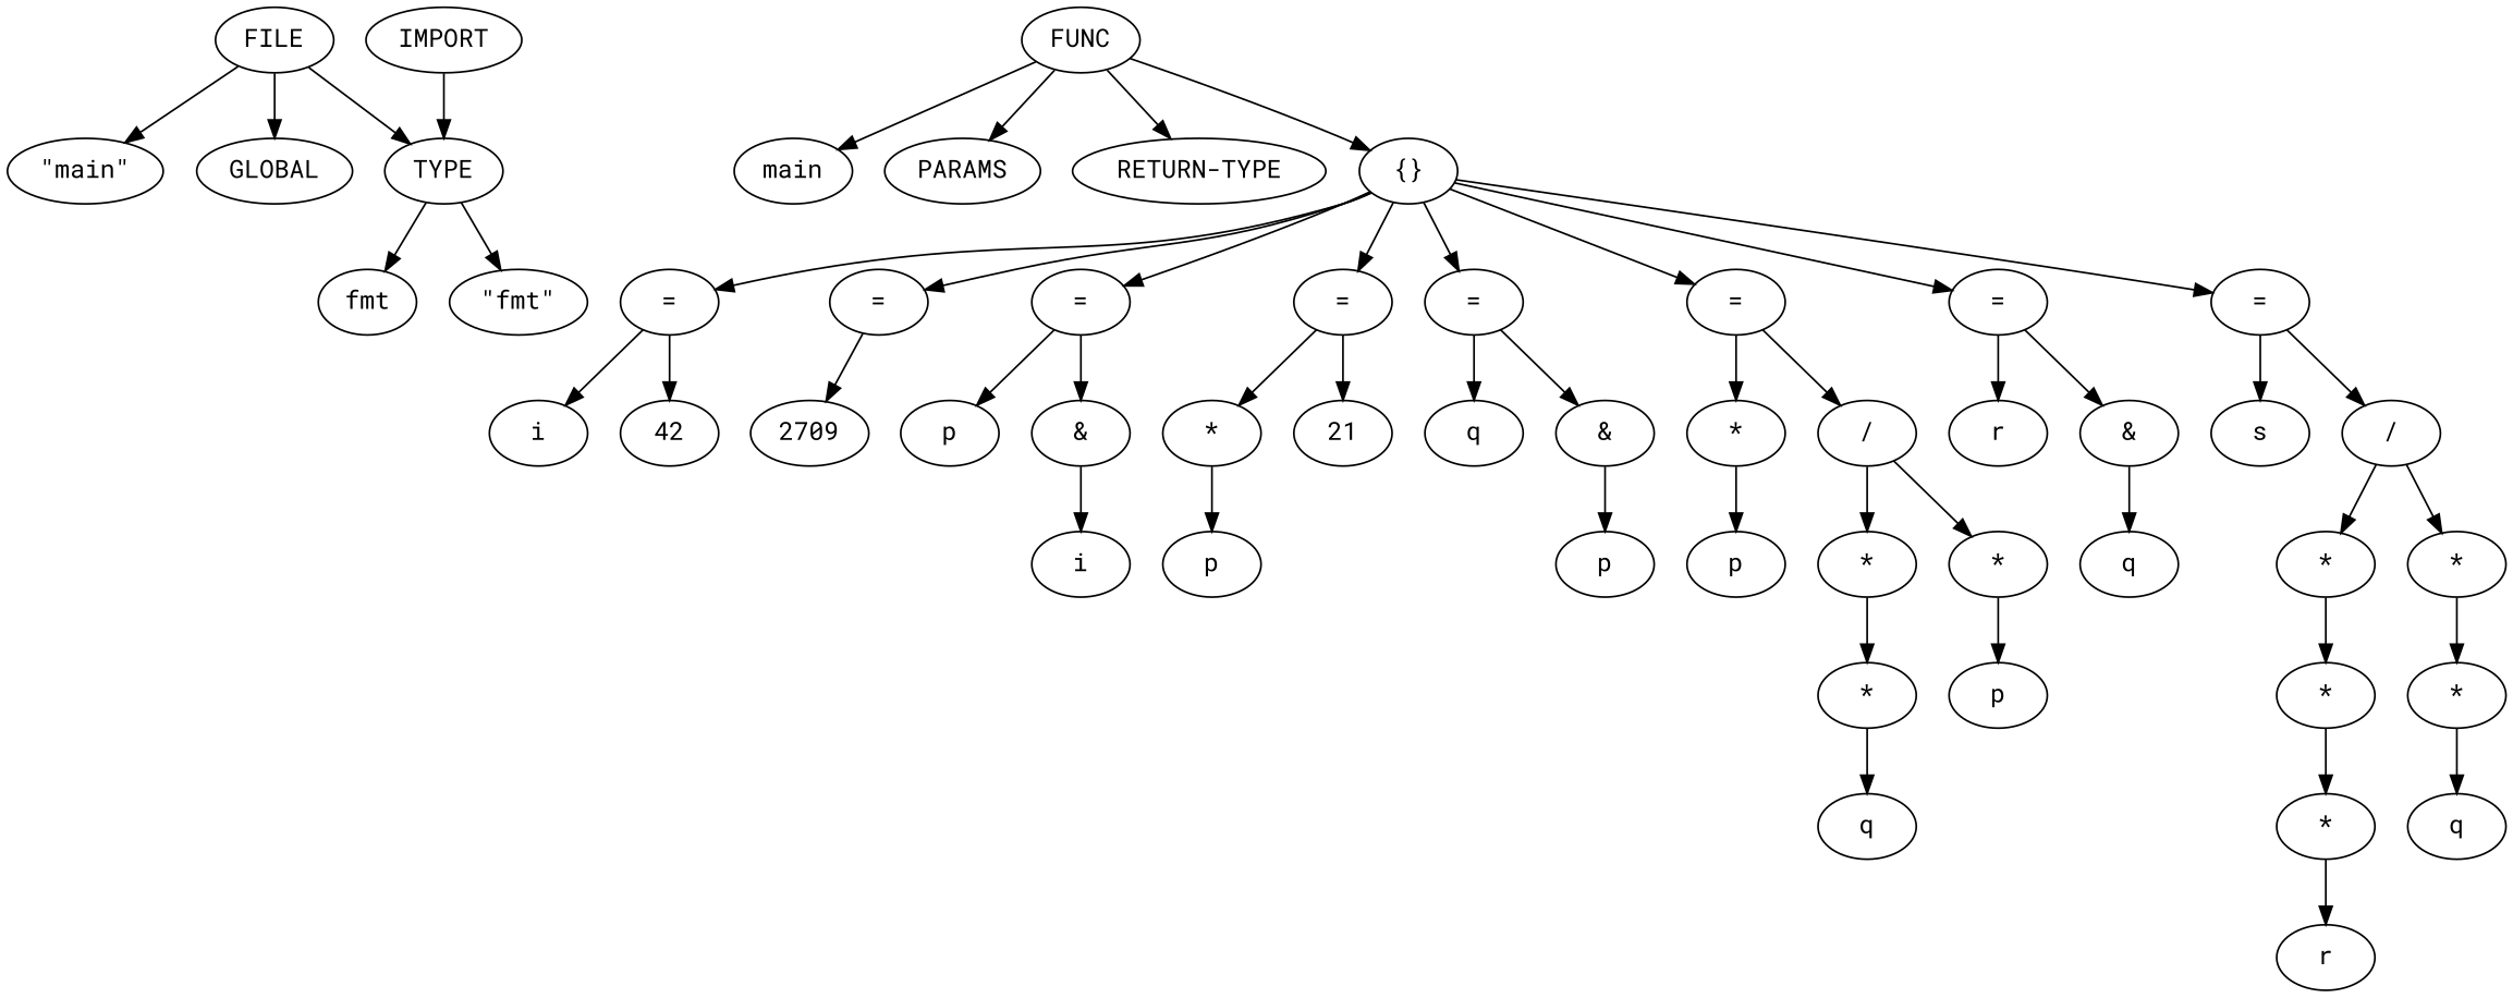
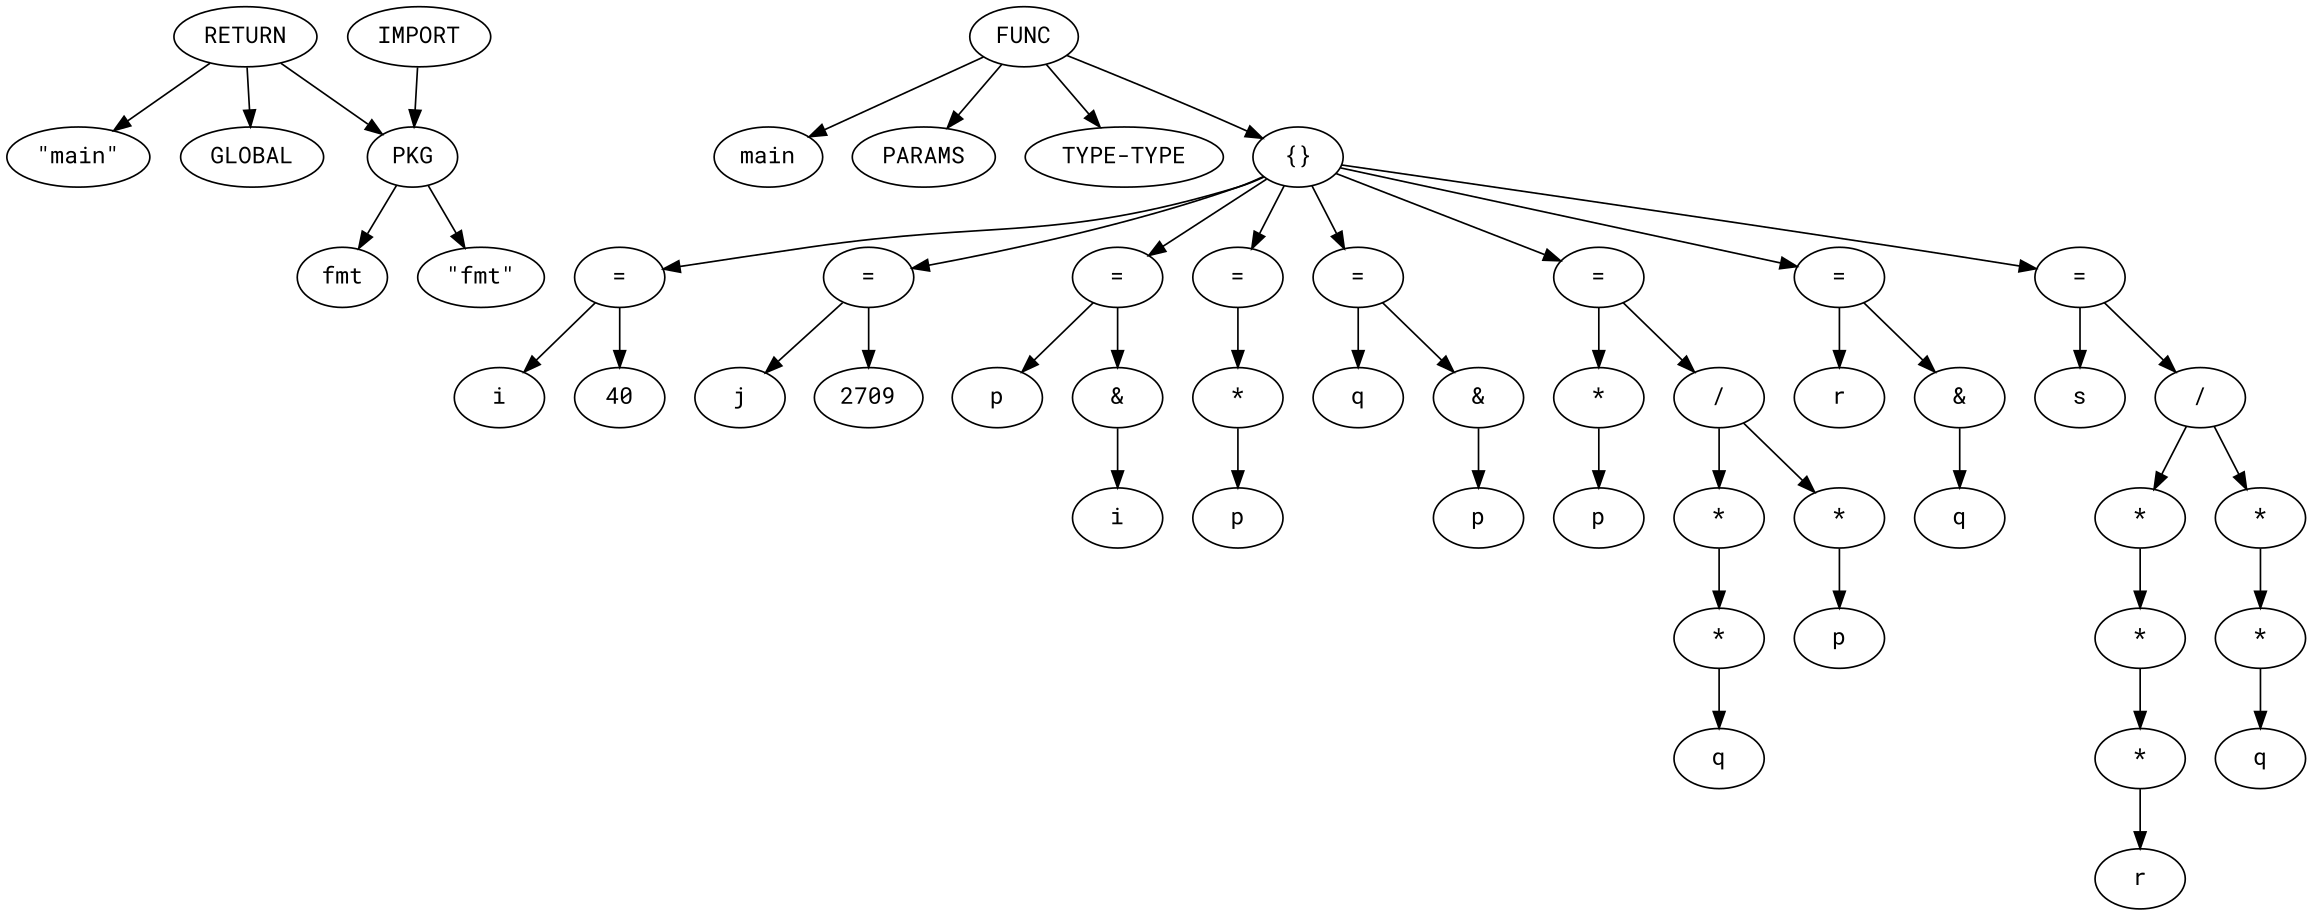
  digraph {
    fontname="Roboto Mono"
    node [fontname="Roboto Mono"]
    edge [fontname="Roboto Mono"]
-   n1 [label=FILE]
+   n1 [label=RETURN]
    n2 [label="\"main\""]
    n3 [label=GLOBAL]
-   n4 [label=TYPE]
+   n4 [label=PKG]
    n5 [label=IMPORT]
    n6 [label=fmt]
    n7 [label="\"fmt\""]
    n8 [label=FUNC]
    n9 [label=main]
    n10 [label=PARAMS]
-   n11 [label="RETURN-TYPE"]
+   n11 [label="TYPE-TYPE"]
    n12 [label="{}"]
    n13 [label="="]
    n14 [label="="]
    n15 [label="="]
    n16 [label="="]
    n17 [label="="]
    n18 [label="="]
    n19 [label="="]
    n20 [label="="]
    n21 [label=i]
-   n22 [label=42]
+   n22 [label=40]
+   n23 [label=j]
    n24 [label=2709]
    n25 [label=p]
    n26 [label="&"]
    n27 [label="*"]
-   n28 [label=21]
    n29 [label=q]
    n30 [label="&"]
    n31 [label="*"]
    n32 [label="/"]
    n33 [label=r]
    n34 [label="&"]
    n35 [label=s]
    n36 [label="/"]
    n37 [label=i]
    n38 [label=p]
    n39 [label=p]
    n40 [label=p]
    n41 [label="*"]
    n42 [label="*"]
    n43 [label="*"]
    n44 [label=p]
    n45 [label=q]
    n46 [label=q]
    n47 [label="*"]
    n48 [label="*"]
    n49 [label="*"]
    n50 [label="*"]
    n51 [label="*"]
    n52 [label=r]
    n53 [label=q]
    n1 -> n2
    n1 -> n3
    n1 -> n4
    n4 -> n6
    n4 -> n7
    n5 -> n4
    n8 -> n9
    n8 -> n10
    n8 -> n11
    n8 -> n12
    n12 -> n13
    n12 -> n14
    n12 -> n15
    n12 -> n16
    n12 -> n17
    n12 -> n18
    n12 -> n19
    n12 -> n20
    n13 -> n21
    n13 -> n22
+   n14 -> n23
    n14 -> n24
    n15 -> n25
    n15 -> n26
    n16 -> n27
-   n16 -> n28
    n17 -> n29
    n17 -> n30
    n18 -> n31
    n18 -> n32
    n19 -> n33
    n19 -> n34
    n20 -> n35
    n20 -> n36
    n26 -> n37
    n27 -> n38
    n30 -> n39
    n31 -> n40
    n32 -> n41
    n32 -> n42
    n34 -> n46
    n36 -> n47
    n36 -> n48
    n41 -> n43
    n42 -> n44
    n43 -> n45
    n47 -> n49
    n48 -> n50
    n49 -> n51
    n50 -> n53
    n51 -> n52
  }
